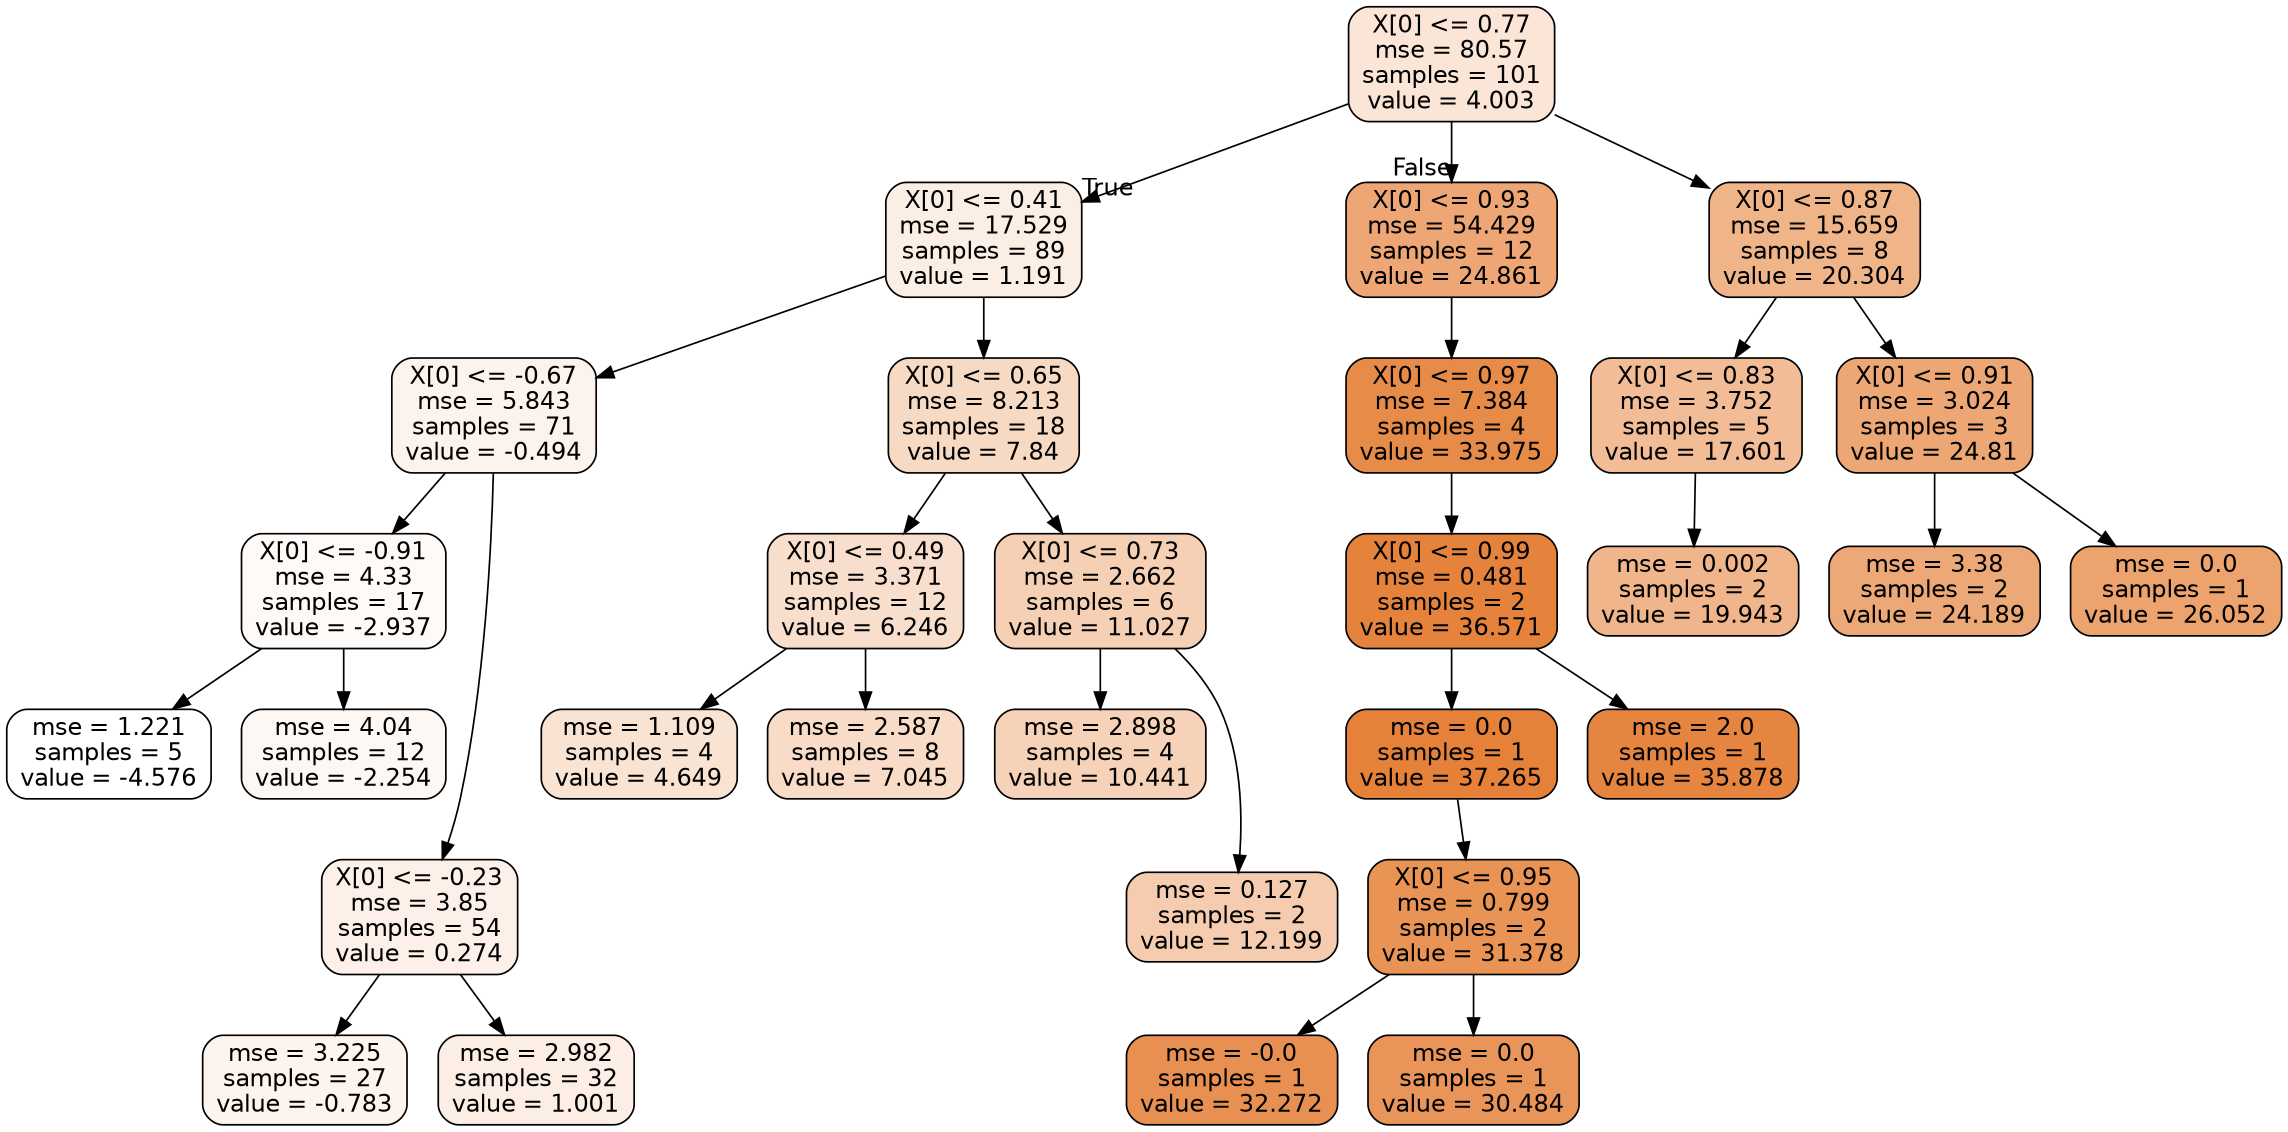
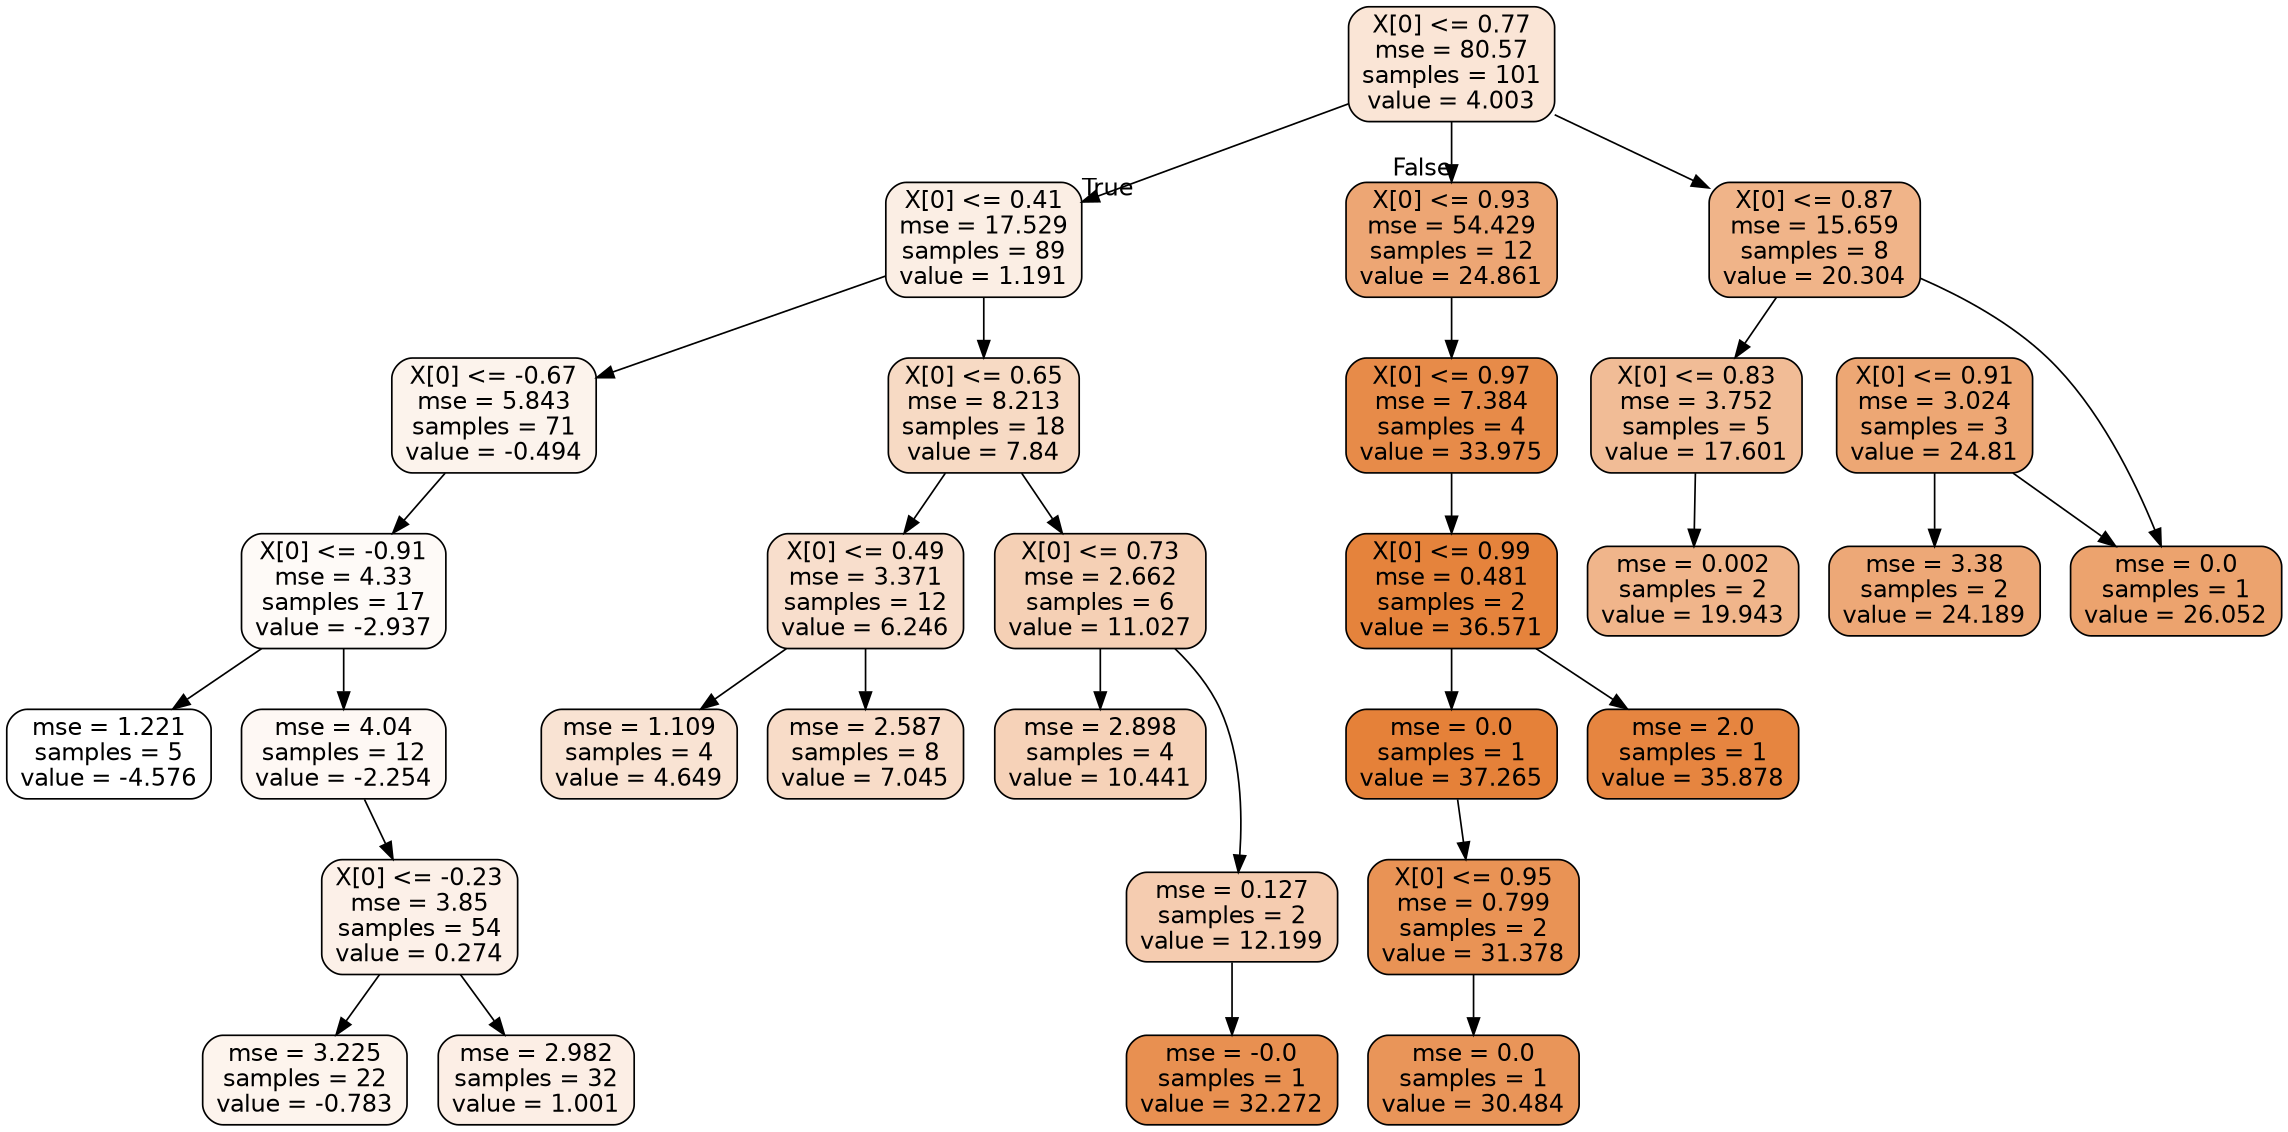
  digraph {
    node [color=black fontname=helvetica shape=box style="filled, rounded"]
    edge [fontname=helvetica]
    n1 [fillcolor="#fae5d6" label="X[0] <= 0.77\nmse = 80.57\nsamples = 101\nvalue = 4.003"]
    n2 [fillcolor="#fbeee4" label="X[0] <= 0.41\nmse = 17.529\nsamples = 89\nvalue = 1.191"]
    n3 [fillcolor="#eda674" label="X[0] <= 0.93\nmse = 54.429\nsamples = 12\nvalue = 24.861"]
    n4 [fillcolor="#f0b489" label="X[0] <= 0.87\nmse = 15.659\nsamples = 8\nvalue = 20.304"]
    n5 [fillcolor="#fcf3ec" label="X[0] <= -0.67\nmse = 5.843\nsamples = 71\nvalue = -0.494"]
    n6 [fillcolor="#f7dac4" label="X[0] <= 0.65\nmse = 8.213\nsamples = 18\nvalue = 7.84"]
    n7 [fillcolor="#e78b49" label="X[0] <= 0.97\nmse = 7.384\nsamples = 4\nvalue = 33.975"]
    n8 [fillcolor="#fefaf7" label="X[0] <= -0.91\nmse = 4.33\nsamples = 17\nvalue = -2.937"]
    n9 [fillcolor="#fcf0e8" label="X[0] <= -0.23\nmse = 3.85\nsamples = 54\nvalue = 0.274"]
    n10 [fillcolor="#f8decc" label="X[0] <= 0.49\nmse = 3.371\nsamples = 12\nvalue = 6.246"]
    n11 [fillcolor="#f5d0b5" label="X[0] <= 0.73\nmse = 2.662\nsamples = 6\nvalue = 11.027"]
    n12 [fillcolor="#ffffff" label="mse = 1.221\nsamples = 5\nvalue = -4.576"]
    n13 [fillcolor="#fef8f4" label="mse = 4.04\nsamples = 12\nvalue = -2.254"]
-   n14 [fillcolor="#fdf4ed" label="mse = 3.225\nsamples = 27\nvalue = -0.783"]
+   n14 [fillcolor="#fdf4ed" label="mse = 3.225\nsamples = 22\nvalue = -0.783"]
    n15 [fillcolor="#fceee5" label="mse = 2.982\nsamples = 32\nvalue = 1.001"]
    n16 [fillcolor="#f9e3d3" label="mse = 1.109\nsamples = 4\nvalue = 4.649"]
    n17 [fillcolor="#f8dcc8" label="mse = 2.587\nsamples = 8\nvalue = 7.045"]
    n18 [fillcolor="#f6d2b8" label="mse = 2.898\nsamples = 4\nvalue = 10.441"]
    n19 [fillcolor="#f5ccb0" label="mse = 0.127\nsamples = 2\nvalue = 12.199"]
    n20 [fillcolor="#f1bc96" label="X[0] <= 0.83\nmse = 3.752\nsamples = 5\nvalue = 17.601"]
    n21 [fillcolor="#eda774" label="X[0] <= 0.91\nmse = 3.024\nsamples = 3\nvalue = 24.81"]
    n22 [fillcolor="#e5833c" label="X[0] <= 0.99\nmse = 0.481\nsamples = 2\nvalue = 36.571"]
    n23 [fillcolor="#f0b58b" label="mse = 0.002\nsamples = 2\nvalue = 19.943"]
    n24 [fillcolor="#eda877" label="mse = 3.38\nsamples = 2\nvalue = 24.189"]
    n25 [fillcolor="#eca36e" label="mse = 0.0\nsamples = 1\nvalue = 26.052"]
    n26 [fillcolor="#e99355" label="X[0] <= 0.95\nmse = 0.799\nsamples = 2\nvalue = 31.378"]
    n27 [fillcolor="#e99559" label="mse = 0.0\nsamples = 1\nvalue = 30.484"]
    n28 [fillcolor="#e89051" label="mse = -0.0\nsamples = 1\nvalue = 32.272"]
    n29 [fillcolor="#e58139" label="mse = 0.0\nsamples = 1\nvalue = 37.265"]
    n30 [fillcolor="#e68540" label="mse = 2.0\nsamples = 1\nvalue = 35.878"]
    n1 -> n2 [headlabel=True labelangle=45 labeldistance=2.5]
    n1 -> n3 [headlabel=False labelangle=-45 labeldistance=2.5]
    n1 -> n4
    n2 -> n5
    n2 -> n6
    n3 -> n7
    n4 -> n20
-   n4 -> n21
+   n4 -> n25
    n5 -> n8
-   n5 -> n9
+   n13 -> n9
    n6 -> n10
    n6 -> n11
    n7 -> n22
    n8 -> n12
    n8 -> n13
    n9 -> n14
    n9 -> n15
    n10 -> n16
    n10 -> n17
    n11 -> n18
    n11 -> n19
    n20 -> n23
    n21 -> n24
    n21 -> n25
    n22 -> n29
    n22 -> n30
    n26 -> n27
-   n26 -> n28
+   n19 -> n28
    n29 -> n26
  }
